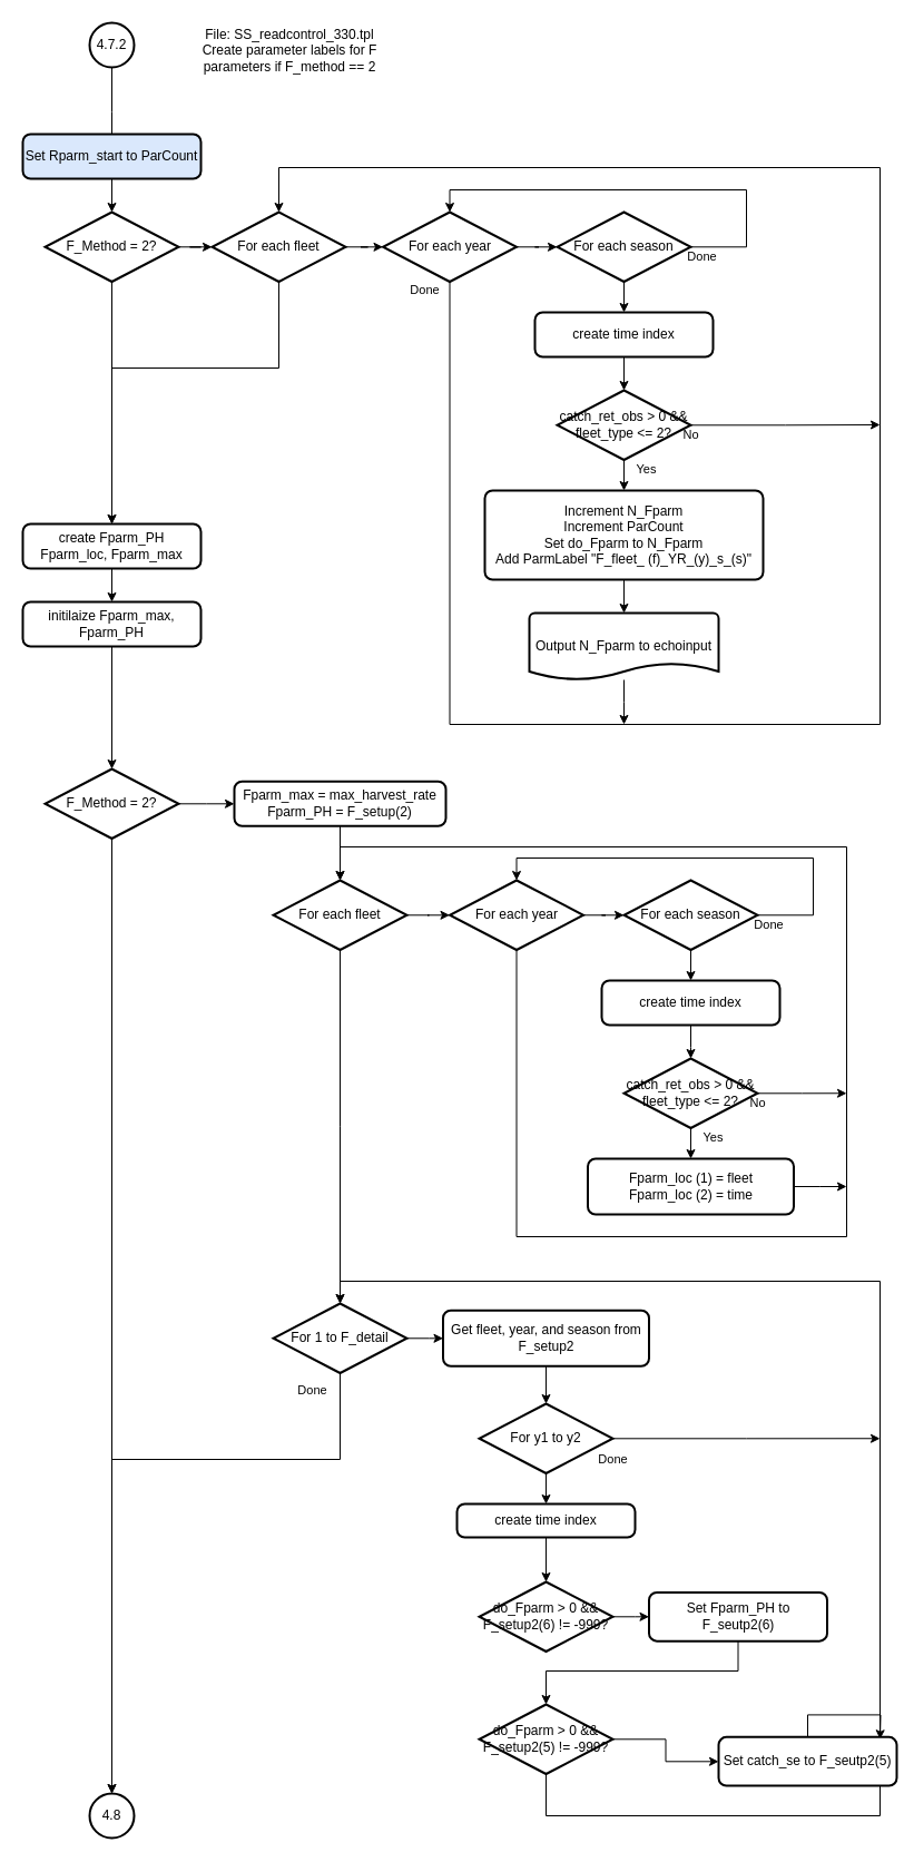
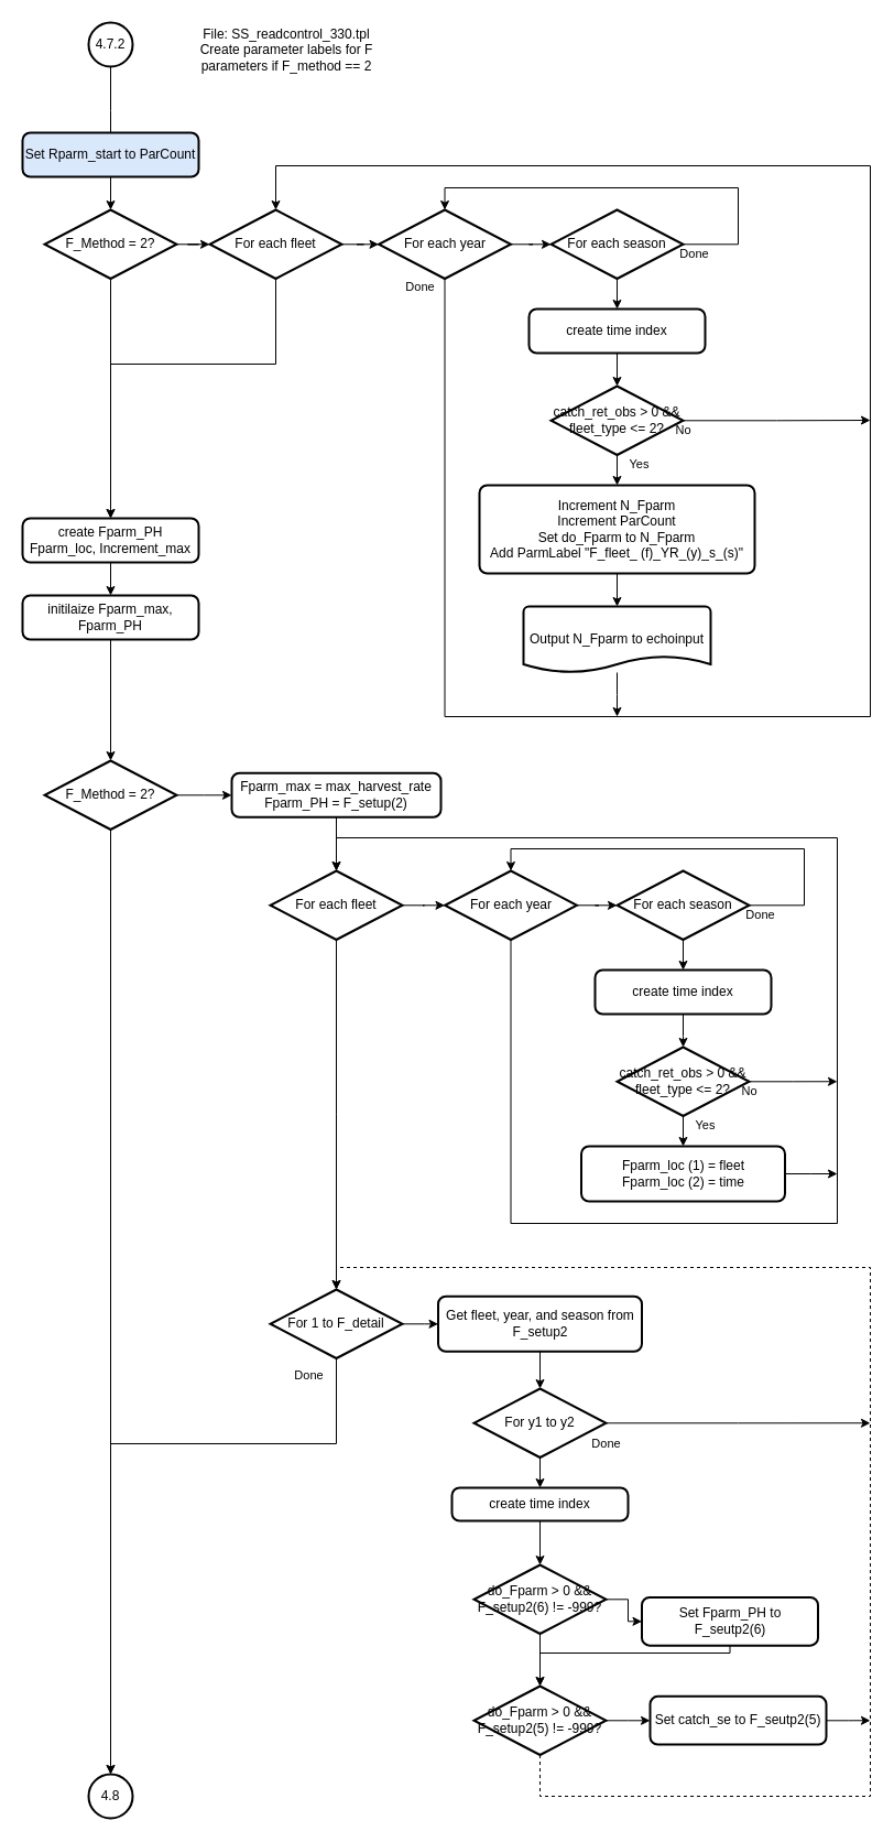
  <mxCell id="0" />
  <mxCell id="1" parent="0" />
  <mxCell id="2" style="edgeStyle=orthogonalEdgeStyle;rounded=0;orthogonalLoop=1;jettySize=auto;html=1;" parent="1" source="3" edge="1"><mxGeometry relative="1" as="geometry"><mxPoint x="100" y="140" as="targetPoint" /><mxPoint x="100" y="80" as="sourcePoint" /></mxGeometry></mxCell>
  <mxCell id="3" value="4.7.2" style="strokeWidth=2;html=1;shape=mxgraph.flowchart.start_2;whiteSpace=wrap;" parent="1" vertex="1"><mxGeometry x="80" y="20" width="40" height="40" as="geometry" /></mxCell>
  <mxCell id="4" value="File: SS_readcontrol_330.tpl&lt;br&gt;Create parameter labels for F parameters if F_method == 2" style="text;html=1;strokeColor=none;fillColor=none;align=center;verticalAlign=middle;whiteSpace=wrap;rounded=0;" parent="1" vertex="1"><mxGeometry x="150" y="20" width="220" height="50" as="geometry" /></mxCell>
  <mxCell id="5" value="" style="edgeStyle=orthogonalEdgeStyle;rounded=0;orthogonalLoop=1;jettySize=auto;html=1;" edge="1" parent="1" source="6" target="23"><mxGeometry relative="1" as="geometry" /></mxCell>
  <mxCell id="6" value="create time index" style="rounded=1;whiteSpace=wrap;html=1;absoluteArcSize=1;arcSize=14;strokeWidth=2;" parent="1" vertex="1"><mxGeometry x="480" y="280" width="160" height="40" as="geometry" /></mxCell>
  <mxCell id="7" value="" style="edgeStyle=orthogonalEdgeStyle;rounded=0;orthogonalLoop=1;jettySize=auto;html=1;" edge="1" parent="1" source="9" target="17"><mxGeometry relative="1" as="geometry" /></mxCell>
  <mxCell id="8" style="edgeStyle=orthogonalEdgeStyle;rounded=0;orthogonalLoop=1;jettySize=auto;html=1;" edge="1" parent="1" source="9" target="29"><mxGeometry relative="1" as="geometry"><mxPoint x="100" y="460" as="targetPoint" /><Array as="points"><mxPoint x="250" y="330" /><mxPoint x="100" y="330" /></Array></mxGeometry></mxCell>
  <mxCell id="9" value="For each fleet" style="strokeWidth=2;html=1;shape=mxgraph.flowchart.decision;whiteSpace=wrap;" parent="1" vertex="1"><mxGeometry x="190" y="190" width="120" height="62.5" as="geometry" /></mxCell>
  <mxCell id="10" value="" style="edgeStyle=orthogonalEdgeStyle;rounded=0;orthogonalLoop=1;jettySize=auto;html=1;" edge="1" parent="1" source="11" target="14"><mxGeometry relative="1" as="geometry" /></mxCell>
  <mxCell id="11" value="Set Rparm_start to ParCount" style="rounded=1;whiteSpace=wrap;html=1;absoluteArcSize=1;arcSize=14;strokeWidth=2;fillColor=#dae8fc;" vertex="1" parent="1"><mxGeometry x="20" y="120" width="160" height="40" as="geometry" /></mxCell>
  <mxCell id="12" value="" style="edgeStyle=orthogonalEdgeStyle;rounded=0;orthogonalLoop=1;jettySize=auto;html=1;" edge="1" parent="1" source="14" target="9"><mxGeometry relative="1" as="geometry" /></mxCell>
  <mxCell id="13" style="edgeStyle=orthogonalEdgeStyle;rounded=0;orthogonalLoop=1;jettySize=auto;html=1;" edge="1" parent="1" source="14" target="29"><mxGeometry relative="1" as="geometry"><mxPoint x="100" y="546" as="targetPoint" /></mxGeometry></mxCell>
  <mxCell id="14" value="F_Method = 2?" style="strokeWidth=2;html=1;shape=mxgraph.flowchart.decision;whiteSpace=wrap;" vertex="1" parent="1"><mxGeometry x="40" y="190" width="120" height="62.5" as="geometry" /></mxCell>
  <mxCell id="15" value="" style="edgeStyle=orthogonalEdgeStyle;rounded=0;orthogonalLoop=1;jettySize=auto;html=1;" edge="1" parent="1" source="17" target="20"><mxGeometry relative="1" as="geometry" /></mxCell>
  <mxCell id="16" value="Done" style="edgeStyle=orthogonalEdgeStyle;rounded=0;orthogonalLoop=1;jettySize=auto;html=1;entryX=0.5;entryY=0;entryDx=0;entryDy=0;entryPerimeter=0;" edge="1" parent="1" source="17" target="9"><mxGeometry x="-0.992" y="-23" relative="1" as="geometry"><Array as="points"><mxPoint x="404" y="650" /><mxPoint x="790" y="650" /><mxPoint x="790" y="150" /><mxPoint x="250" y="150" /></Array><mxPoint as="offset" /></mxGeometry></mxCell>
  <mxCell id="17" value="For each year" style="strokeWidth=2;html=1;shape=mxgraph.flowchart.decision;whiteSpace=wrap;" vertex="1" parent="1"><mxGeometry x="343.5" y="190" width="120" height="62.5" as="geometry" /></mxCell>
  <mxCell id="18" value="" style="edgeStyle=orthogonalEdgeStyle;rounded=0;orthogonalLoop=1;jettySize=auto;html=1;" edge="1" parent="1" source="20" target="6"><mxGeometry relative="1" as="geometry" /></mxCell>
  <mxCell id="19" value="Done" style="edgeStyle=orthogonalEdgeStyle;rounded=0;orthogonalLoop=1;jettySize=auto;html=1;entryX=0.5;entryY=0;entryDx=0;entryDy=0;entryPerimeter=0;" edge="1" parent="1" source="20" target="17"><mxGeometry x="-0.948" y="-9" relative="1" as="geometry"><Array as="points"><mxPoint x="670" y="221" /><mxPoint x="670" y="170" /><mxPoint x="404" y="170" /></Array><mxPoint as="offset" /></mxGeometry></mxCell>
  <mxCell id="20" value="For each season" style="strokeWidth=2;html=1;shape=mxgraph.flowchart.decision;whiteSpace=wrap;" vertex="1" parent="1"><mxGeometry x="500" y="190" width="120" height="62.5" as="geometry" /></mxCell>
  <mxCell id="21" value="Yes" style="edgeStyle=orthogonalEdgeStyle;rounded=0;orthogonalLoop=1;jettySize=auto;html=1;" edge="1" parent="1" source="23" target="25"><mxGeometry x="0.238" y="-20" relative="1" as="geometry"><mxPoint as="offset" /></mxGeometry></mxCell>
  <mxCell id="22" value="No" style="edgeStyle=orthogonalEdgeStyle;rounded=0;orthogonalLoop=1;jettySize=auto;html=1;" edge="1" parent="1" source="23"><mxGeometry x="-1" y="-9" relative="1" as="geometry"><mxPoint x="790" y="381" as="targetPoint" /><mxPoint as="offset" /></mxGeometry></mxCell>
  <mxCell id="23" value="catch_ret_obs &amp;gt; 0 &amp;amp;&amp;amp;&lt;br&gt;fleet_type &amp;lt;= 2?" style="strokeWidth=2;html=1;shape=mxgraph.flowchart.decision;whiteSpace=wrap;" vertex="1" parent="1"><mxGeometry x="500" y="350" width="120" height="62.5" as="geometry" /></mxCell>
  <mxCell id="24" value="" style="edgeStyle=orthogonalEdgeStyle;rounded=0;orthogonalLoop=1;jettySize=auto;html=1;" edge="1" parent="1" source="25" target="27"><mxGeometry relative="1" as="geometry" /></mxCell>
  <mxCell id="25" value="Increment N_Fparm&lt;br&gt;Increment ParCount&lt;br&gt;Set do_Fparm to N_Fparm&lt;br&gt;Add ParmLabel &quot;F_fleet_ (f)_YR_(y)_s_(s)&quot;" style="rounded=1;whiteSpace=wrap;html=1;absoluteArcSize=1;arcSize=14;strokeWidth=2;" vertex="1" parent="1"><mxGeometry x="435" y="440" width="250" height="80" as="geometry" /></mxCell>
  <mxCell id="26" style="edgeStyle=orthogonalEdgeStyle;rounded=0;orthogonalLoop=1;jettySize=auto;html=1;" edge="1" parent="1" source="27"><mxGeometry relative="1" as="geometry"><mxPoint x="560" y="650" as="targetPoint" /></mxGeometry></mxCell>
  <mxCell id="27" value="Output N_Fparm to echoinput" style="strokeWidth=2;html=1;shape=mxgraph.flowchart.document2;whiteSpace=wrap;size=0.25;" vertex="1" parent="1"><mxGeometry x="475" y="550" width="170" height="60" as="geometry" /></mxCell>
  <mxCell id="28" value="" style="edgeStyle=orthogonalEdgeStyle;rounded=0;orthogonalLoop=1;jettySize=auto;html=1;" edge="1" parent="1" source="29" target="31"><mxGeometry relative="1" as="geometry" /></mxCell>
- <mxCell id="29" value="create Fparm_PH&lt;br&gt;Fparm_loc, Fparm_max" style="rounded=1;whiteSpace=wrap;html=1;absoluteArcSize=1;arcSize=14;strokeWidth=2;" vertex="1" parent="1"><mxGeometry x="20" y="470" width="160" height="40" as="geometry" /></mxCell>
+ <mxCell id="29" value="create Fparm_PH&lt;br&gt;Fparm_loc, Increment_max" style="rounded=1;whiteSpace=wrap;html=1;absoluteArcSize=1;arcSize=14;strokeWidth=2;" vertex="1" parent="1"><mxGeometry x="20" y="470" width="160" height="40" as="geometry" /></mxCell>
  <mxCell id="30" style="edgeStyle=orthogonalEdgeStyle;rounded=0;orthogonalLoop=1;jettySize=auto;html=1;" edge="1" parent="1" source="31" target="34"><mxGeometry relative="1" as="geometry" /></mxCell>
  <mxCell id="31" value="initilaize Fparm_max, Fparm_PH" style="rounded=1;whiteSpace=wrap;html=1;absoluteArcSize=1;arcSize=14;strokeWidth=2;" vertex="1" parent="1"><mxGeometry x="20" y="540" width="160" height="40" as="geometry" /></mxCell>
  <mxCell id="32" value="" style="edgeStyle=orthogonalEdgeStyle;rounded=0;orthogonalLoop=1;jettySize=auto;html=1;" edge="1" parent="1" source="34" target="36"><mxGeometry relative="1" as="geometry" /></mxCell>
  <mxCell id="33" style="edgeStyle=orthogonalEdgeStyle;rounded=0;orthogonalLoop=1;jettySize=auto;html=1;" edge="1" parent="1" source="34" target="73"><mxGeometry relative="1" as="geometry" /></mxCell>
  <mxCell id="34" value="F_Method = 2?" style="strokeWidth=2;html=1;shape=mxgraph.flowchart.decision;whiteSpace=wrap;" vertex="1" parent="1"><mxGeometry x="40" y="690" width="120" height="62.5" as="geometry" /></mxCell>
  <mxCell id="35" value="" style="edgeStyle=orthogonalEdgeStyle;rounded=0;orthogonalLoop=1;jettySize=auto;html=1;" edge="1" parent="1" source="36" target="47"><mxGeometry relative="1" as="geometry" /></mxCell>
  <mxCell id="36" value="Fparm_max = max_harvest_rate&lt;br&gt;Fparm_PH = F_setup(2)" style="rounded=1;whiteSpace=wrap;html=1;absoluteArcSize=1;arcSize=14;strokeWidth=2;" vertex="1" parent="1"><mxGeometry x="210" y="701.25" width="190" height="40" as="geometry" /></mxCell>
  <mxCell id="37" value="" style="edgeStyle=orthogonalEdgeStyle;rounded=0;orthogonalLoop=1;jettySize=auto;html=1;" edge="1" source="38" parent="1"><mxGeometry relative="1" as="geometry"><mxPoint x="620.029" y="950" as="targetPoint" /></mxGeometry></mxCell>
  <mxCell id="38" value="create time index" style="rounded=1;whiteSpace=wrap;html=1;absoluteArcSize=1;arcSize=14;strokeWidth=2;" vertex="1" parent="1"><mxGeometry x="540" y="880" width="160" height="40" as="geometry" /></mxCell>
  <mxCell id="39" value="" style="edgeStyle=orthogonalEdgeStyle;rounded=0;orthogonalLoop=1;jettySize=auto;html=1;" edge="1" source="47" target="42" parent="1"><mxGeometry relative="1" as="geometry" /></mxCell>
  <mxCell id="40" value="" style="edgeStyle=orthogonalEdgeStyle;rounded=0;orthogonalLoop=1;jettySize=auto;html=1;" edge="1" source="42" target="45" parent="1"><mxGeometry relative="1" as="geometry" /></mxCell>
  <mxCell id="41" style="edgeStyle=orthogonalEdgeStyle;rounded=0;orthogonalLoop=1;jettySize=auto;html=1;exitX=0.5;exitY=1;exitDx=0;exitDy=0;exitPerimeter=0;" edge="1" parent="1" source="42" target="47"><mxGeometry relative="1" as="geometry"><mxPoint x="463.286" y="910" as="targetPoint" /><Array as="points"><mxPoint x="463" y="1110" /><mxPoint x="760" y="1110" /><mxPoint x="760" y="760" /><mxPoint x="305" y="760" /></Array></mxGeometry></mxCell>
  <mxCell id="42" value="For each year" style="strokeWidth=2;html=1;shape=mxgraph.flowchart.decision;whiteSpace=wrap;" vertex="1" parent="1"><mxGeometry x="403.5" y="790" width="120" height="62.5" as="geometry" /></mxCell>
  <mxCell id="43" value="" style="edgeStyle=orthogonalEdgeStyle;rounded=0;orthogonalLoop=1;jettySize=auto;html=1;" edge="1" source="45" target="38" parent="1"><mxGeometry relative="1" as="geometry" /></mxCell>
  <mxCell id="44" value="Done" style="edgeStyle=orthogonalEdgeStyle;rounded=0;orthogonalLoop=1;jettySize=auto;html=1;entryX=0.5;entryY=0;entryDx=0;entryDy=0;entryPerimeter=0;" edge="1" source="45" target="42" parent="1"><mxGeometry x="-0.948" y="-9" relative="1" as="geometry"><Array as="points"><mxPoint x="730" y="821" /><mxPoint x="730" y="770" /><mxPoint x="464" y="770" /></Array><mxPoint as="offset" /></mxGeometry></mxCell>
  <mxCell id="45" value="For each season" style="strokeWidth=2;html=1;shape=mxgraph.flowchart.decision;whiteSpace=wrap;" vertex="1" parent="1"><mxGeometry x="560" y="790" width="120" height="62.5" as="geometry" /></mxCell>
  <mxCell id="46" style="edgeStyle=orthogonalEdgeStyle;rounded=0;orthogonalLoop=1;jettySize=auto;html=1;" edge="1" parent="1" source="47"><mxGeometry relative="1" as="geometry"><mxPoint x="305" y="1170" as="targetPoint" /></mxGeometry></mxCell>
  <mxCell id="47" value="For each fleet" style="strokeWidth=2;html=1;shape=mxgraph.flowchart.decision;whiteSpace=wrap;" vertex="1" parent="1"><mxGeometry x="245" y="790" width="120" height="62.5" as="geometry" /></mxCell>
  <mxCell id="48" value="Yes" style="edgeStyle=orthogonalEdgeStyle;rounded=0;orthogonalLoop=1;jettySize=auto;html=1;" edge="1" source="50" target="52" parent="1"><mxGeometry x="0.238" y="-20" relative="1" as="geometry"><mxPoint as="offset" /></mxGeometry></mxCell>
  <mxCell id="49" value="No" style="edgeStyle=orthogonalEdgeStyle;rounded=0;orthogonalLoop=1;jettySize=auto;html=1;" edge="1" parent="1" source="50"><mxGeometry x="-1" y="-9" relative="1" as="geometry"><mxPoint x="760" y="981.25" as="targetPoint" /><mxPoint as="offset" /></mxGeometry></mxCell>
  <mxCell id="50" value="catch_ret_obs &amp;gt; 0 &amp;amp;&amp;amp;&lt;br&gt;fleet_type &amp;lt;= 2?" style="strokeWidth=2;html=1;shape=mxgraph.flowchart.decision;whiteSpace=wrap;" vertex="1" parent="1"><mxGeometry x="560" y="950" width="120" height="62.5" as="geometry" /></mxCell>
  <mxCell id="51" style="edgeStyle=orthogonalEdgeStyle;rounded=0;orthogonalLoop=1;jettySize=auto;html=1;" edge="1" parent="1" source="52"><mxGeometry relative="1" as="geometry"><mxPoint x="760" y="1065" as="targetPoint" /></mxGeometry></mxCell>
  <mxCell id="52" value="Fparm_loc (1) = fleet&lt;br&gt;Fparm_loc (2) = time" style="rounded=1;whiteSpace=wrap;html=1;absoluteArcSize=1;arcSize=14;strokeWidth=2;" vertex="1" parent="1"><mxGeometry x="527.5" y="1040" width="185" height="50" as="geometry" /></mxCell>
  <mxCell id="53" value="" style="edgeStyle=orthogonalEdgeStyle;rounded=0;orthogonalLoop=1;jettySize=auto;html=1;" edge="1" parent="1" source="55" target="57"><mxGeometry relative="1" as="geometry" /></mxCell>
  <mxCell id="54" value="Done" style="edgeStyle=orthogonalEdgeStyle;rounded=0;orthogonalLoop=1;jettySize=auto;html=1;" edge="1" parent="1" source="55" target="73"><mxGeometry x="-0.947" y="-25" relative="1" as="geometry"><mxPoint x="260" y="1470" as="targetPoint" /><Array as="points"><mxPoint x="305" y="1310" /><mxPoint x="100" y="1310" /></Array><mxPoint as="offset" /></mxGeometry></mxCell>
  <mxCell id="55" value="For 1 to F_detail" style="strokeWidth=2;html=1;shape=mxgraph.flowchart.decision;whiteSpace=wrap;" vertex="1" parent="1"><mxGeometry x="245" y="1170" width="120" height="62.5" as="geometry" /></mxCell>
  <mxCell id="56" value="" style="edgeStyle=orthogonalEdgeStyle;rounded=0;orthogonalLoop=1;jettySize=auto;html=1;" edge="1" parent="1" source="57" target="62"><mxGeometry relative="1" as="geometry" /></mxCell>
  <mxCell id="57" value="Get fleet, year, and season from F_setup2" style="rounded=1;whiteSpace=wrap;html=1;absoluteArcSize=1;arcSize=14;strokeWidth=2;" vertex="1" parent="1"><mxGeometry x="397.5" y="1176.25" width="185" height="50" as="geometry" /></mxCell>
  <mxCell id="58" value="" style="edgeStyle=orthogonalEdgeStyle;rounded=0;orthogonalLoop=1;jettySize=auto;html=1;" edge="1" parent="1" source="59" target="65"><mxGeometry relative="1" as="geometry" /></mxCell>
  <mxCell id="59" value="create time index" style="rounded=1;whiteSpace=wrap;html=1;absoluteArcSize=1;arcSize=14;strokeWidth=2;" vertex="1" parent="1"><mxGeometry x="410" y="1350" width="160" height="30" as="geometry" /></mxCell>
  <mxCell id="60" value="" style="edgeStyle=orthogonalEdgeStyle;rounded=0;orthogonalLoop=1;jettySize=auto;html=1;" edge="1" parent="1" source="62" target="59"><mxGeometry relative="1" as="geometry"><mxPoint x="720" y="1310" as="targetPoint" /></mxGeometry></mxCell>
  <mxCell id="61" value="Done" style="edgeStyle=orthogonalEdgeStyle;rounded=0;orthogonalLoop=1;jettySize=auto;html=1;" edge="1" parent="1" source="62"><mxGeometry x="-1" y="-19" relative="1" as="geometry"><mxPoint x="790" y="1291.25" as="targetPoint" /><mxPoint as="offset" /></mxGeometry></mxCell>
  <mxCell id="62" value="For y1 to y2" style="strokeWidth=2;html=1;shape=mxgraph.flowchart.decision;whiteSpace=wrap;" vertex="1" parent="1"><mxGeometry x="430" y="1260" width="120" height="62.5" as="geometry" /></mxCell>
  <mxCell id="63" value="" style="edgeStyle=orthogonalEdgeStyle;rounded=0;orthogonalLoop=1;jettySize=auto;html=1;" edge="1" parent="1" source="65" target="70"><mxGeometry relative="1" as="geometry" /></mxCell>
+ <mxCell id="64" value="" style="edgeStyle=orthogonalEdgeStyle;rounded=0;orthogonalLoop=1;jettySize=auto;html=1;" edge="1" parent="1" source="65" target="68"><mxGeometry relative="1" as="geometry" /></mxCell>
  <mxCell id="65" value="do_Fparm &amp;gt; 0 &amp;amp;&amp;amp;&lt;br&gt;F_setup2(6) != -999?" style="strokeWidth=2;html=1;shape=mxgraph.flowchart.decision;whiteSpace=wrap;" vertex="1" parent="1"><mxGeometry x="430" y="1420" width="120" height="62.5" as="geometry" /></mxCell>
  <mxCell id="66" value="" style="edgeStyle=orthogonalEdgeStyle;rounded=0;orthogonalLoop=1;jettySize=auto;html=1;" edge="1" parent="1" source="68" target="72"><mxGeometry relative="1" as="geometry" /></mxCell>
- <mxCell id="67" style="edgeStyle=orthogonalEdgeStyle;rounded=0;orthogonalLoop=1;jettySize=auto;html=1;entryX=0.5;entryY=0;entryDx=0;entryDy=0;entryPerimeter=0;" edge="1" parent="1" source="68" target="55"><mxGeometry relative="1" as="geometry"><Array as="points"><mxPoint x="490" y="1630" /><mxPoint x="790" y="1630" /><mxPoint x="790" y="1150" /><mxPoint x="305" y="1150" /></Array></mxGeometry></mxCell>
+ <mxCell id="67" style="edgeStyle=orthogonalEdgeStyle;rounded=0;orthogonalLoop=1;jettySize=auto;html=1;entryX=0.5;entryY=0;entryDx=0;entryDy=0;entryPerimeter=0;dashed=1;" edge="1" parent="1" source="68" target="55"><mxGeometry relative="1" as="geometry"><Array as="points"><mxPoint x="490" y="1630" /><mxPoint x="790" y="1630" /><mxPoint x="790" y="1150" /><mxPoint x="305" y="1150" /></Array></mxGeometry></mxCell>
  <mxCell id="68" value="do_Fparm &amp;gt; 0 &amp;amp;&amp;amp;&lt;br&gt;F_setup2(5) != -999?" style="strokeWidth=2;html=1;shape=mxgraph.flowchart.decision;whiteSpace=wrap;" vertex="1" parent="1"><mxGeometry x="430" y="1530" width="120" height="62.5" as="geometry" /></mxCell>
  <mxCell id="69" style="edgeStyle=orthogonalEdgeStyle;rounded=0;orthogonalLoop=1;jettySize=auto;html=1;" edge="1" parent="1" source="70" target="68"><mxGeometry relative="1" as="geometry"><Array as="points"><mxPoint x="663" y="1500" /><mxPoint x="490" y="1500" /></Array></mxGeometry></mxCell>
- <mxCell id="70" value="Set Fparm_PH to F_seutp2(6)" style="rounded=1;whiteSpace=wrap;html=1;absoluteArcSize=1;arcSize=14;strokeWidth=2;" vertex="1" parent="1"><mxGeometry x="582.5" y="1429.38" width="160" height="43.75" as="geometry" /></mxCell>
+ <mxCell id="70" value="Set Fparm_PH to F_seutp2(6)" style="rounded=1;whiteSpace=wrap;html=1;absoluteArcSize=1;arcSize=14;strokeWidth=2;" vertex="1" parent="1"><mxGeometry x="582.5" y="1449.38" width="160" height="43.75" as="geometry" /></mxCell>
  <mxCell id="71" style="edgeStyle=orthogonalEdgeStyle;rounded=0;orthogonalLoop=1;jettySize=auto;html=1;" edge="1" parent="1" source="72"><mxGeometry relative="1" as="geometry"><mxPoint x="790" y="1561.245" as="targetPoint" /></mxGeometry></mxCell>
- <mxCell id="72" value="Set catch_se to F_seutp2(5)" style="rounded=1;whiteSpace=wrap;html=1;absoluteArcSize=1;arcSize=14;strokeWidth=2;" vertex="1" parent="1"><mxGeometry x="645" y="1559.37" width="160" height="43.75" as="geometry" /></mxCell>
+ <mxCell id="72" value="Set catch_se to F_seutp2(5)" style="rounded=1;whiteSpace=wrap;html=1;absoluteArcSize=1;arcSize=14;strokeWidth=2;" vertex="1" parent="1"><mxGeometry x="590" y="1539.37" width="160" height="43.75" as="geometry" /></mxCell>
  <mxCell id="73" value="4.8" style="strokeWidth=2;html=1;shape=mxgraph.flowchart.start_2;whiteSpace=wrap;" vertex="1" parent="1"><mxGeometry x="80" y="1610" width="40" height="40" as="geometry" /></mxCell>
